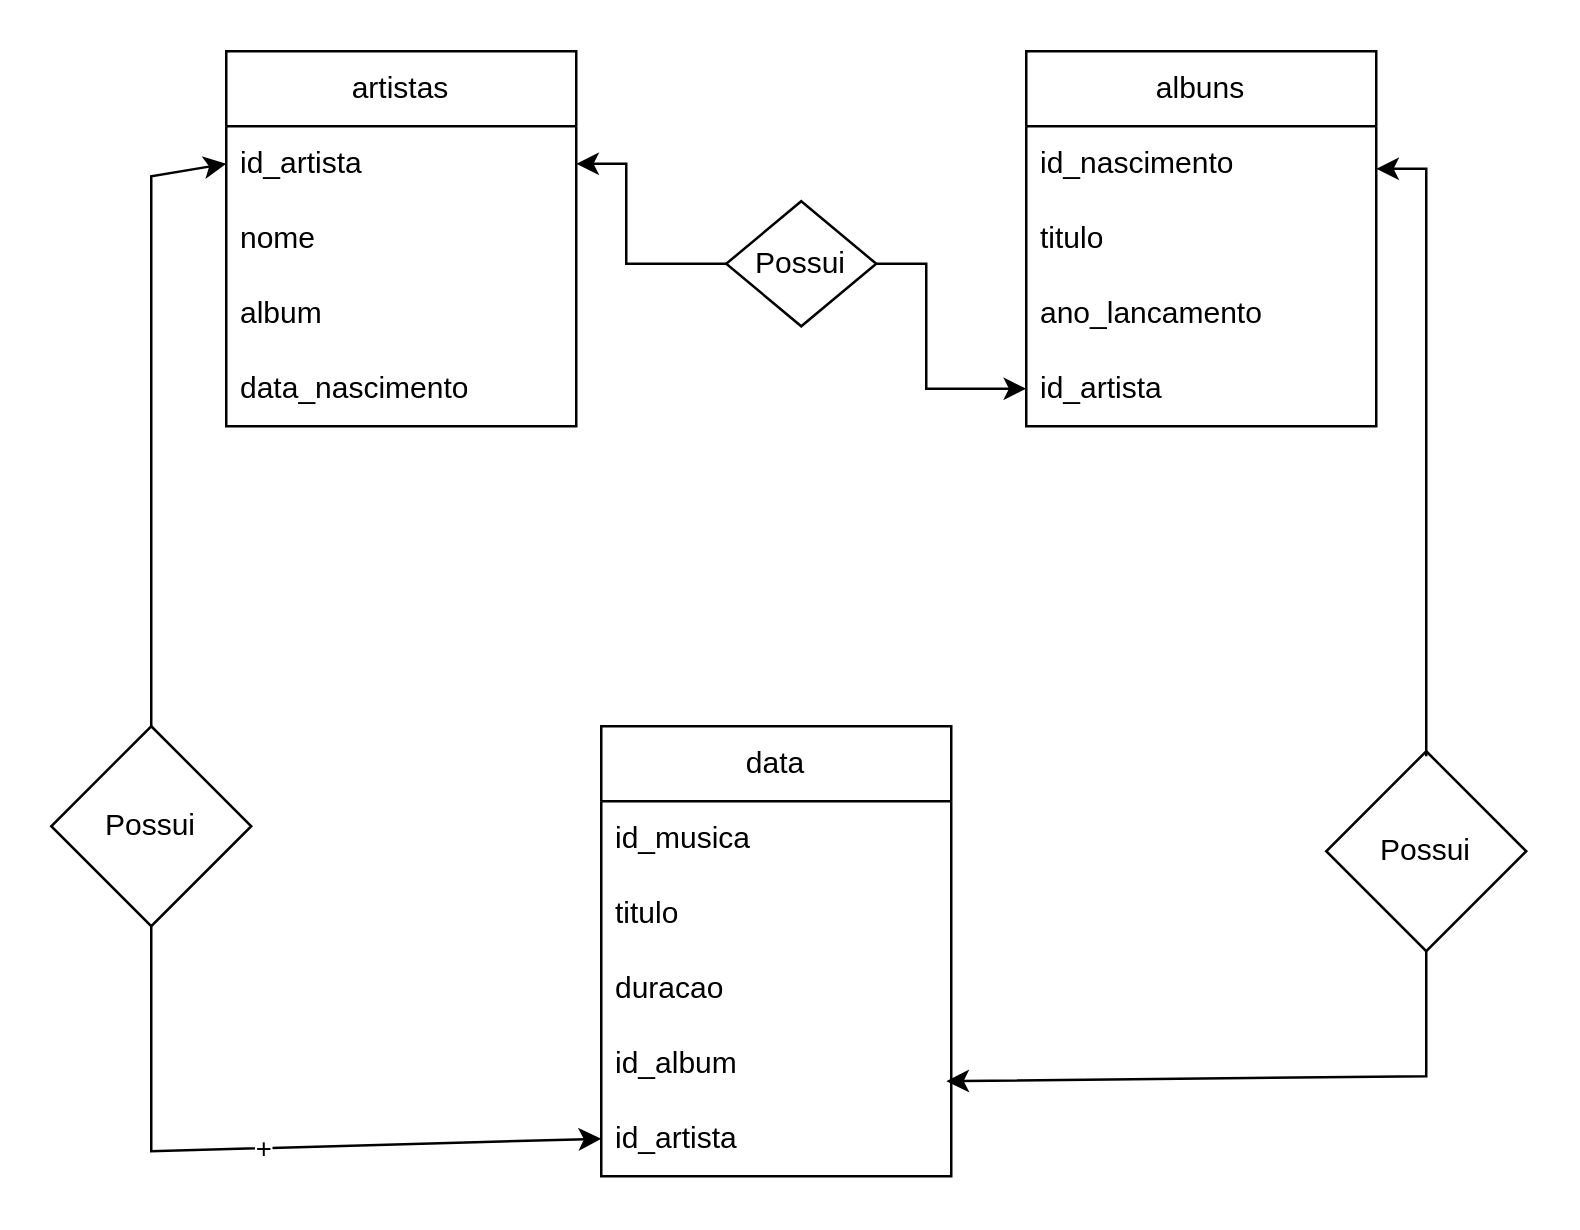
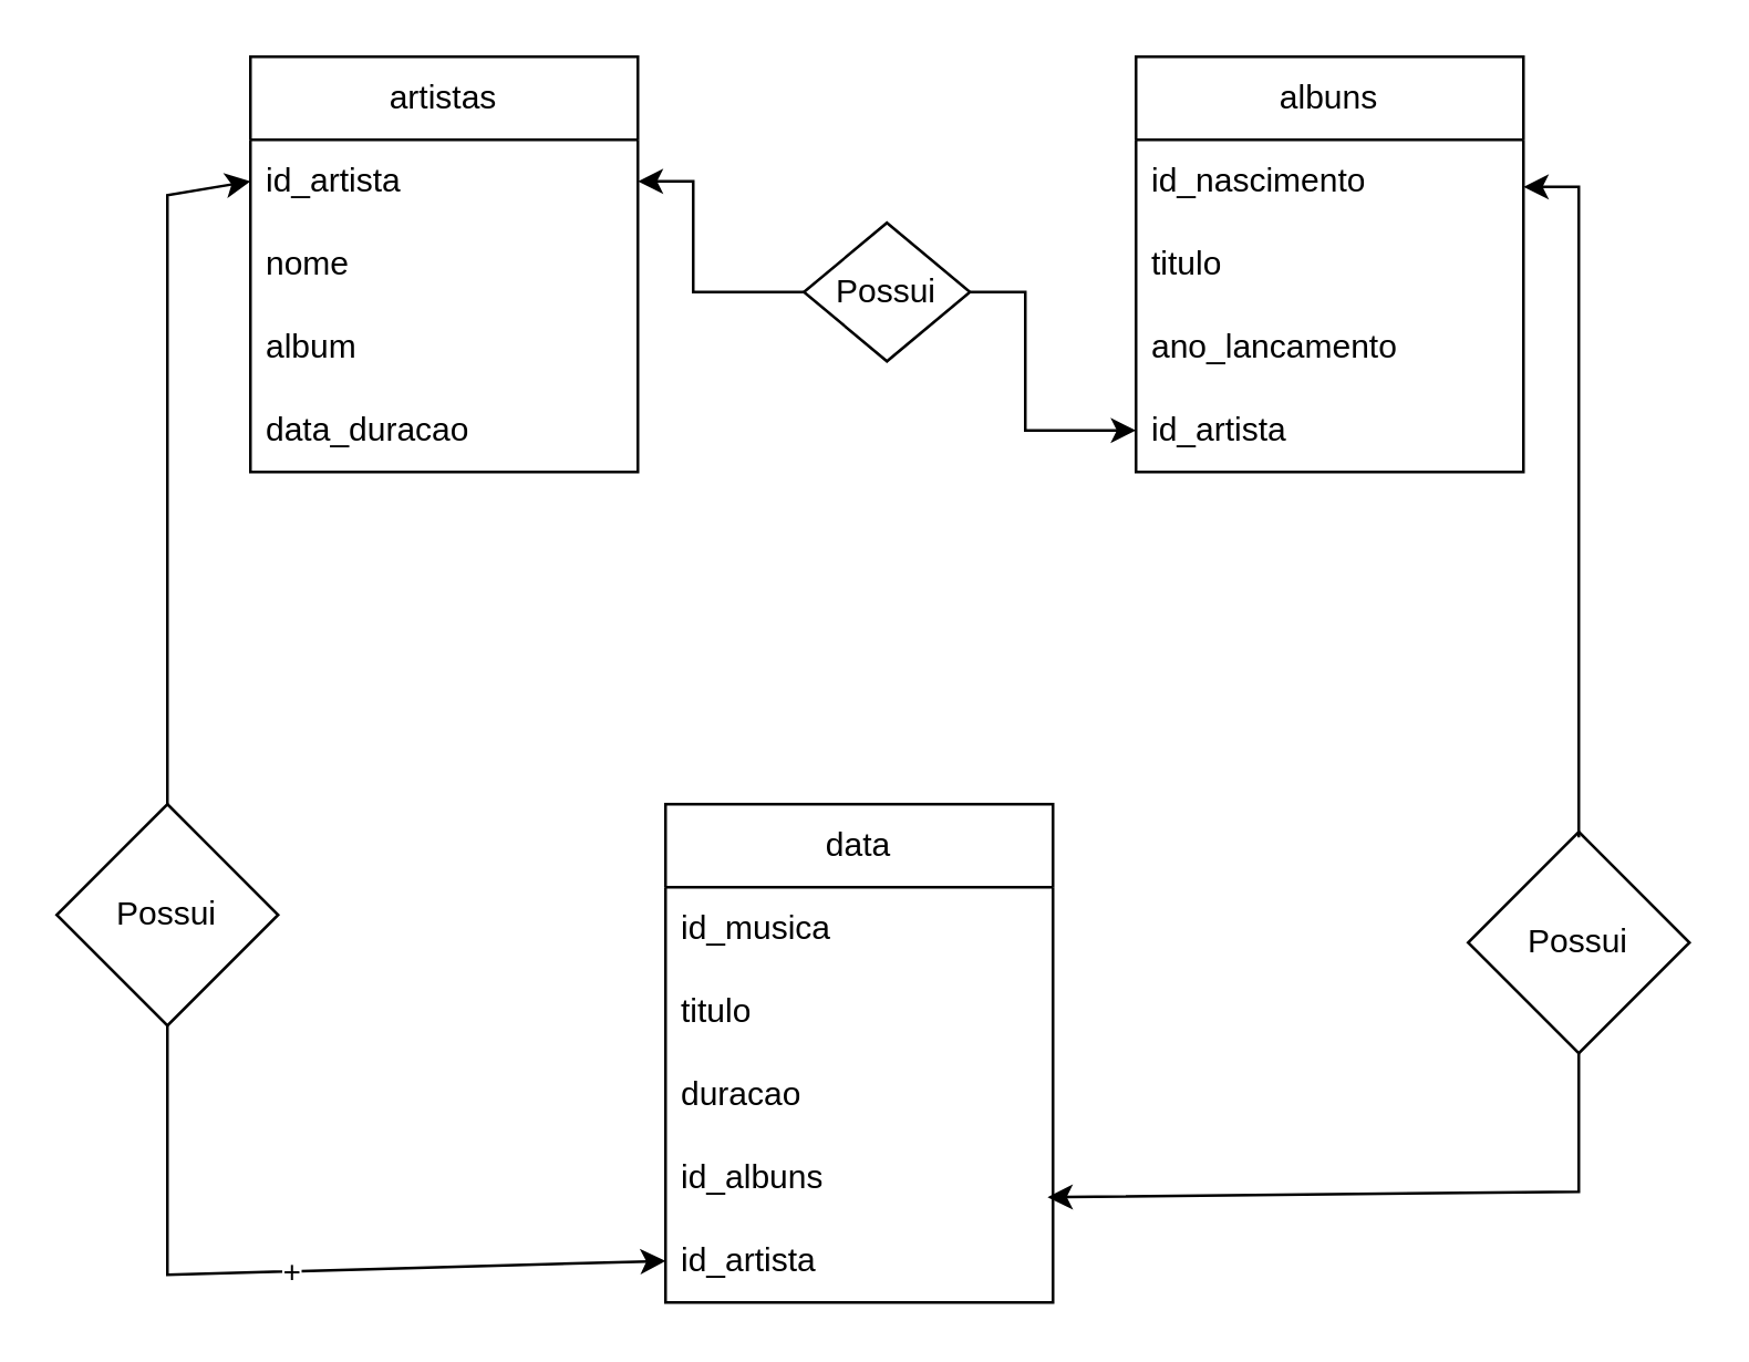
  <mxCell id="0" />
  <mxCell id="1" parent="0" />
  <mxCell id="2" value="artistas" style="swimlane;fontStyle=0;childLayout=stackLayout;horizontal=1;startSize=30;horizontalStack=0;resizeParent=1;resizeParentMax=0;resizeLast=0;collapsible=1;marginBottom=0;whiteSpace=wrap;html=1;" vertex="1" parent="1"><mxGeometry x="90" y="20" width="140" height="150" as="geometry" /></mxCell>
  <mxCell id="3" value="id_artista" style="text;strokeColor=none;fillColor=none;align=left;verticalAlign=middle;spacingLeft=4;spacingRight=4;overflow=hidden;points=[[0,0.5],[1,0.5]];portConstraint=eastwest;rotatable=0;whiteSpace=wrap;html=1;" vertex="1" parent="2"><mxGeometry y="30" width="140" height="30" as="geometry" /></mxCell>
  <mxCell id="4" value="nome" style="text;strokeColor=none;fillColor=none;align=left;verticalAlign=middle;spacingLeft=4;spacingRight=4;overflow=hidden;points=[[0,0.5],[1,0.5]];portConstraint=eastwest;rotatable=0;whiteSpace=wrap;html=1;" vertex="1" parent="2"><mxGeometry y="60" width="140" height="30" as="geometry" /></mxCell>
  <mxCell id="5" value="&lt;div&gt;album&lt;/div&gt;" style="text;strokeColor=none;fillColor=none;align=left;verticalAlign=middle;spacingLeft=4;spacingRight=4;overflow=hidden;points=[[0,0.5],[1,0.5]];portConstraint=eastwest;rotatable=0;whiteSpace=wrap;html=1;" vertex="1" parent="2"><mxGeometry y="90" width="140" height="30" as="geometry" /></mxCell>
- <mxCell id="6" value="data_nascimento" style="text;strokeColor=none;fillColor=none;align=left;verticalAlign=middle;spacingLeft=4;spacingRight=4;overflow=hidden;points=[[0,0.5],[1,0.5]];portConstraint=eastwest;rotatable=0;whiteSpace=wrap;html=1;" vertex="1" parent="2"><mxGeometry y="120" width="140" height="30" as="geometry" /></mxCell>
+ <mxCell id="6" value="data_duracao" style="text;strokeColor=none;fillColor=none;align=left;verticalAlign=middle;spacingLeft=4;spacingRight=4;overflow=hidden;points=[[0,0.5],[1,0.5]];portConstraint=eastwest;rotatable=0;whiteSpace=wrap;html=1;" vertex="1" parent="2"><mxGeometry y="120" width="140" height="30" as="geometry" /></mxCell>
  <mxCell id="7" value="albuns" style="swimlane;fontStyle=0;childLayout=stackLayout;horizontal=1;startSize=30;horizontalStack=0;resizeParent=1;resizeParentMax=0;resizeLast=0;collapsible=1;marginBottom=0;whiteSpace=wrap;html=1;" vertex="1" parent="1"><mxGeometry x="410" y="20" width="140" height="150" as="geometry" /></mxCell>
  <mxCell id="8" value="id_nascimento" style="text;strokeColor=none;fillColor=none;align=left;verticalAlign=middle;spacingLeft=4;spacingRight=4;overflow=hidden;points=[[0,0.5],[1,0.5]];portConstraint=eastwest;rotatable=0;whiteSpace=wrap;html=1;" vertex="1" parent="7"><mxGeometry y="30" width="140" height="30" as="geometry" /></mxCell>
  <mxCell id="9" value="titulo" style="text;strokeColor=none;fillColor=none;align=left;verticalAlign=middle;spacingLeft=4;spacingRight=4;overflow=hidden;points=[[0,0.5],[1,0.5]];portConstraint=eastwest;rotatable=0;whiteSpace=wrap;html=1;" vertex="1" parent="7"><mxGeometry y="60" width="140" height="30" as="geometry" /></mxCell>
  <mxCell id="10" value="ano_lancamento" style="text;strokeColor=none;fillColor=none;align=left;verticalAlign=middle;spacingLeft=4;spacingRight=4;overflow=hidden;points=[[0,0.5],[1,0.5]];portConstraint=eastwest;rotatable=0;whiteSpace=wrap;html=1;" vertex="1" parent="7"><mxGeometry y="90" width="140" height="30" as="geometry" /></mxCell>
  <mxCell id="11" value="id_artista" style="text;strokeColor=none;fillColor=none;align=left;verticalAlign=middle;spacingLeft=4;spacingRight=4;overflow=hidden;points=[[0,0.5],[1,0.5]];portConstraint=eastwest;rotatable=0;whiteSpace=wrap;html=1;" vertex="1" parent="7"><mxGeometry y="120" width="140" height="30" as="geometry" /></mxCell>
  <mxCell id="12" value="data" style="swimlane;fontStyle=0;childLayout=stackLayout;horizontal=1;startSize=30;horizontalStack=0;resizeParent=1;resizeParentMax=0;resizeLast=0;collapsible=1;marginBottom=0;whiteSpace=wrap;html=1;" vertex="1" parent="1"><mxGeometry x="240" y="290" width="140" height="180" as="geometry" /></mxCell>
  <mxCell id="13" value="id_musica" style="text;strokeColor=none;fillColor=none;align=left;verticalAlign=middle;spacingLeft=4;spacingRight=4;overflow=hidden;points=[[0,0.5],[1,0.5]];portConstraint=eastwest;rotatable=0;whiteSpace=wrap;html=1;" vertex="1" parent="12"><mxGeometry y="30" width="140" height="30" as="geometry" /></mxCell>
  <mxCell id="14" value="titulo" style="text;strokeColor=none;fillColor=none;align=left;verticalAlign=middle;spacingLeft=4;spacingRight=4;overflow=hidden;points=[[0,0.5],[1,0.5]];portConstraint=eastwest;rotatable=0;whiteSpace=wrap;html=1;" vertex="1" parent="12"><mxGeometry y="60" width="140" height="30" as="geometry" /></mxCell>
  <mxCell id="15" value="duracao" style="text;strokeColor=none;fillColor=none;align=left;verticalAlign=middle;spacingLeft=4;spacingRight=4;overflow=hidden;points=[[0,0.5],[1,0.5]];portConstraint=eastwest;rotatable=0;whiteSpace=wrap;html=1;" vertex="1" parent="12"><mxGeometry y="90" width="140" height="30" as="geometry" /></mxCell>
- <mxCell id="16" value="id_album" style="text;strokeColor=none;fillColor=none;align=left;verticalAlign=middle;spacingLeft=4;spacingRight=4;overflow=hidden;points=[[0,0.5],[1,0.5]];portConstraint=eastwest;rotatable=0;whiteSpace=wrap;html=1;" vertex="1" parent="12"><mxGeometry y="120" width="140" height="30" as="geometry" /></mxCell>
+ <mxCell id="16" value="id_albuns" style="text;strokeColor=none;fillColor=none;align=left;verticalAlign=middle;spacingLeft=4;spacingRight=4;overflow=hidden;points=[[0,0.5],[1,0.5]];portConstraint=eastwest;rotatable=0;whiteSpace=wrap;html=1;" vertex="1" parent="12"><mxGeometry y="120" width="140" height="30" as="geometry" /></mxCell>
  <mxCell id="17" value="id_artista" style="text;strokeColor=none;fillColor=none;align=left;verticalAlign=middle;spacingLeft=4;spacingRight=4;overflow=hidden;points=[[0,0.5],[1,0.5]];portConstraint=eastwest;rotatable=0;whiteSpace=wrap;html=1;" vertex="1" parent="12"><mxGeometry y="150" width="140" height="30" as="geometry" /></mxCell>
  <mxCell id="18" value="Possui" style="rhombus;whiteSpace=wrap;html=1;" vertex="1" parent="1"><mxGeometry x="20" y="290" width="80" height="80" as="geometry" /></mxCell>
  <mxCell id="19" value="+" style="endArrow=classic;html=1;rounded=0;entryX=0;entryY=0.5;entryDx=0;entryDy=0;exitX=0.5;exitY=1;exitDx=0;exitDy=0;" edge="1" parent="1" source="18" target="17"><mxGeometry width="50" height="50" relative="1" as="geometry"><mxPoint x="50" y="430" as="sourcePoint" /><mxPoint x="110" y="390" as="targetPoint" /><Array as="points"><mxPoint x="60" y="460" /></Array></mxGeometry></mxCell>
  <mxCell id="20" value="" style="endArrow=classic;html=1;rounded=0;entryX=0;entryY=0.5;entryDx=0;entryDy=0;exitX=0.5;exitY=0;exitDx=0;exitDy=0;" edge="1" parent="1" source="18" target="3"><mxGeometry width="50" height="50" relative="1" as="geometry"><mxPoint x="60" y="270" as="sourcePoint" /><mxPoint x="60" y="70" as="targetPoint" /><Array as="points"><mxPoint x="60" y="70" /></Array></mxGeometry></mxCell>
  <mxCell id="21" value="Possui" style="rhombus;whiteSpace=wrap;html=1;" vertex="1" parent="1"><mxGeometry x="530" y="300" width="80" height="80" as="geometry" /></mxCell>
  <mxCell id="22" value="" style="endArrow=classic;html=1;rounded=0;exitX=0.5;exitY=0;exitDx=0;exitDy=0;entryX=1;entryY=0.5;entryDx=0;entryDy=0;strokeColor=default;" edge="1" parent="1"><mxGeometry width="50" height="50" relative="1" as="geometry"><mxPoint x="570" y="302" as="sourcePoint" /><mxPoint x="550" y="67" as="targetPoint" /><Array as="points"><mxPoint x="570" y="252" /><mxPoint x="570" y="67" /></Array></mxGeometry></mxCell>
  <mxCell id="23" value="" style="endArrow=classic;html=1;rounded=0;entryX=0.986;entryY=0.733;entryDx=0;entryDy=0;entryPerimeter=0;exitX=0.5;exitY=1;exitDx=0;exitDy=0;" edge="1" parent="1" source="21" target="16"><mxGeometry width="50" height="50" relative="1" as="geometry"><mxPoint x="570" y="390" as="sourcePoint" /><mxPoint x="510" y="240" as="targetPoint" /><Array as="points"><mxPoint x="570" y="430" /></Array></mxGeometry></mxCell>
  <mxCell id="24" value="Possui" style="rhombus;whiteSpace=wrap;html=1;" vertex="1" parent="1"><mxGeometry x="290" y="80" width="60" height="50" as="geometry" /></mxCell>
  <mxCell id="25" value="" style="endArrow=classic;html=1;rounded=0;exitX=1;exitY=0.5;exitDx=0;exitDy=0;entryX=0;entryY=0.5;entryDx=0;entryDy=0;" edge="1" parent="1" source="24" target="11"><mxGeometry width="50" height="50" relative="1" as="geometry"><mxPoint x="460" y="290" as="sourcePoint" /><mxPoint x="420" y="160" as="targetPoint" /><Array as="points"><mxPoint x="370" y="105" /><mxPoint x="370" y="155" /></Array></mxGeometry></mxCell>
  <mxCell id="26" value="" style="endArrow=classic;html=1;rounded=0;exitX=0;exitY=0.5;exitDx=0;exitDy=0;entryX=1;entryY=0.5;entryDx=0;entryDy=0;" edge="1" parent="1" source="24" target="3"><mxGeometry width="50" height="50" relative="1" as="geometry"><mxPoint x="460" y="290" as="sourcePoint" /><mxPoint x="280" y="60" as="targetPoint" /><Array as="points"><mxPoint x="250" y="105" /><mxPoint x="250" y="65" /></Array></mxGeometry></mxCell>
